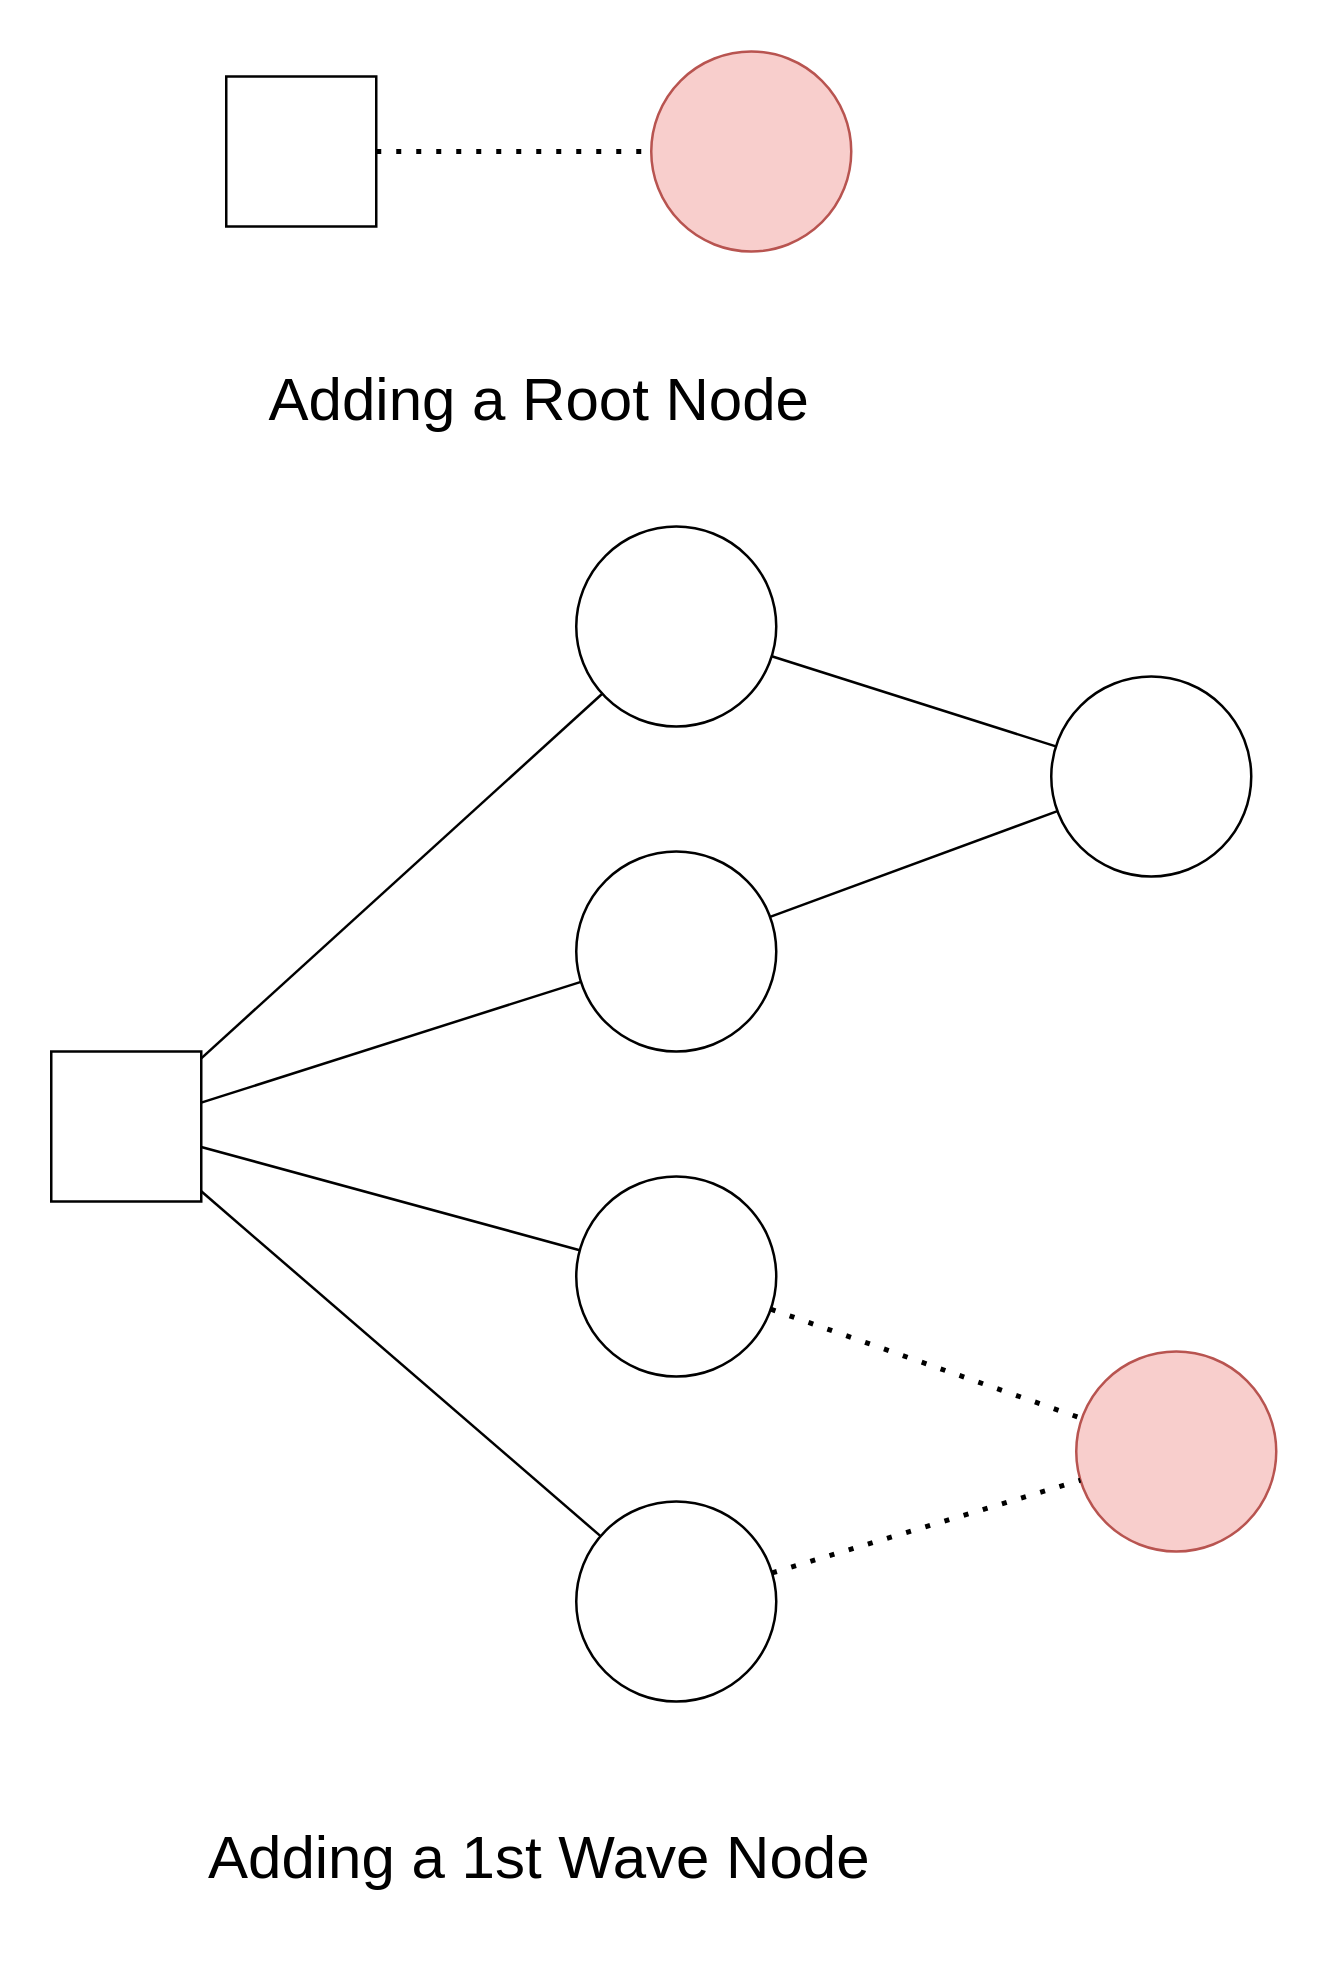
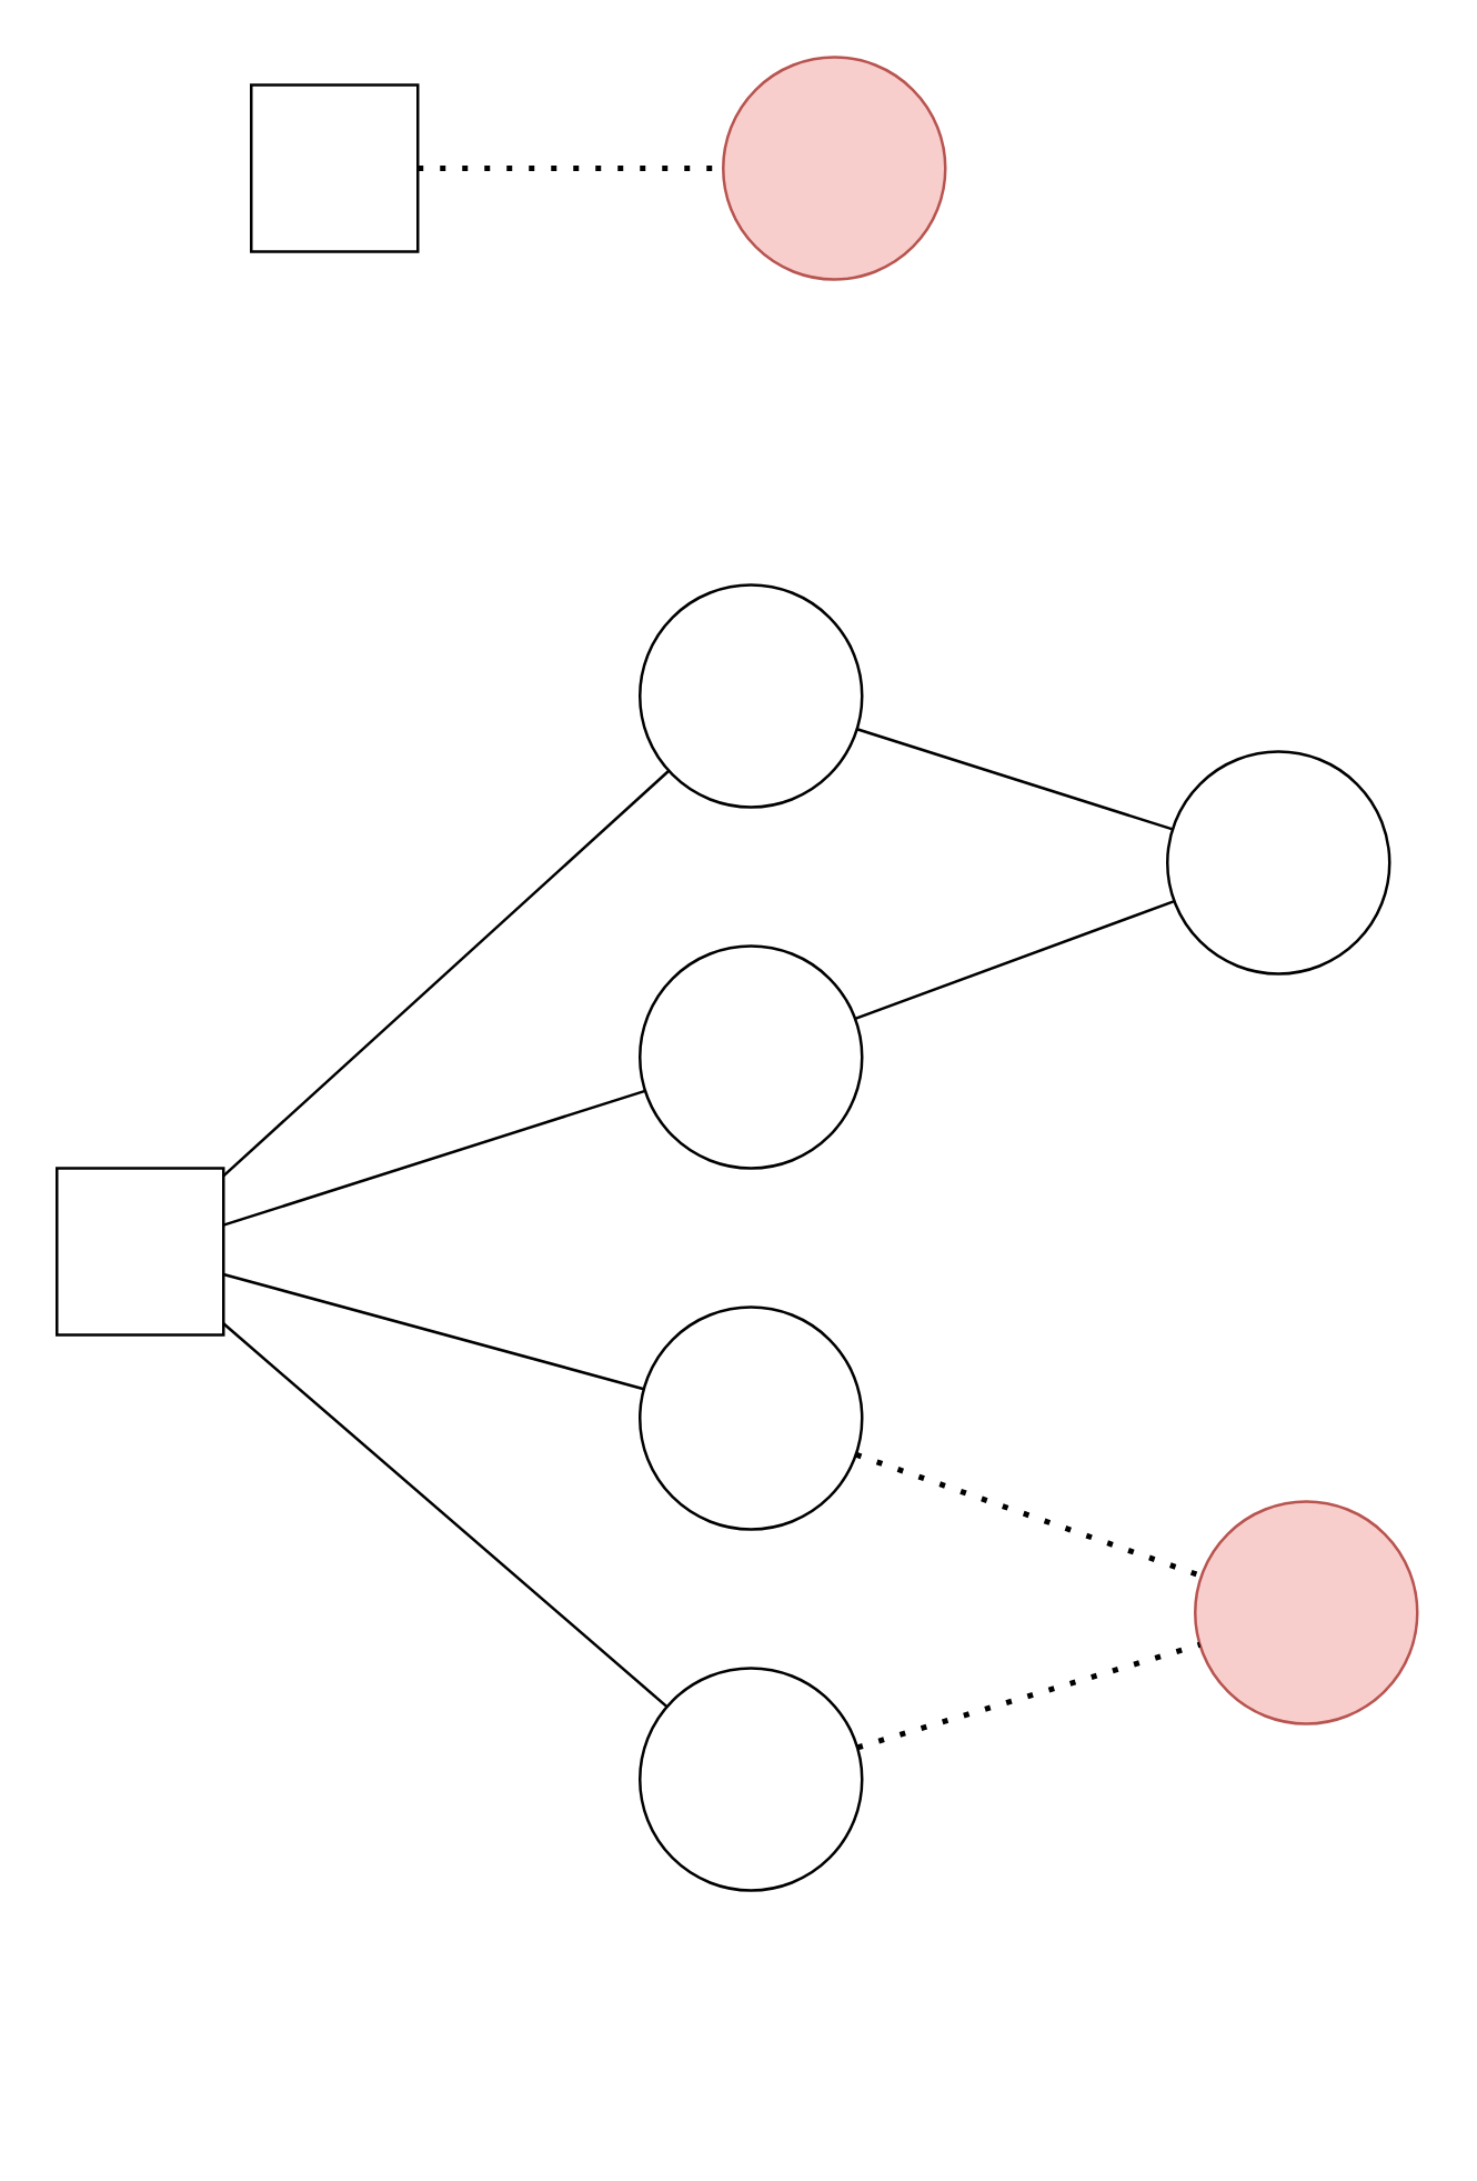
  <mxCell id="0" />
  <mxCell id="1" parent="0" />
  <mxCell id="2" value="" style="rounded=0;whiteSpace=wrap;html=1;" vertex="1" parent="1"><mxGeometry x="90" y="30" width="60" height="60" as="geometry" /></mxCell>
  <mxCell id="3" value="" style="ellipse;whiteSpace=wrap;html=1;aspect=fixed;fillColor=#f8cecc;strokeColor=#b85450;" vertex="1" parent="1"><mxGeometry x="260" y="20" width="80" height="80" as="geometry" /></mxCell>
  <mxCell id="4" value="" style="endArrow=none;dashed=1;html=1;dashPattern=1 3;strokeWidth=2;rounded=0;" edge="1" parent="1" source="2" target="3"><mxGeometry width="50" height="50" relative="1" as="geometry"><mxPoint x="400" y="240" as="sourcePoint" /><mxPoint x="450" y="190" as="targetPoint" /></mxGeometry></mxCell>
- <mxCell id="5" value="Adding a Root Node" style="text;html=1;align=center;verticalAlign=middle;resizable=0;points=[];autosize=1;strokeColor=none;fillColor=none;fontSize=24;" vertex="1" parent="1"><mxGeometry x="95" y="140" width="240" height="40" as="geometry" /></mxCell>
  <mxCell id="6" value="" style="rounded=0;whiteSpace=wrap;html=1;" vertex="1" parent="1"><mxGeometry x="20" y="420" width="60" height="60" as="geometry" /></mxCell>
  <mxCell id="7" value="" style="ellipse;whiteSpace=wrap;html=1;aspect=fixed;" vertex="1" parent="1"><mxGeometry x="230" y="210" width="80" height="80" as="geometry" /></mxCell>
  <mxCell id="8" value="" style="ellipse;whiteSpace=wrap;html=1;aspect=fixed;" vertex="1" parent="1"><mxGeometry x="230" y="340" width="80" height="80" as="geometry" /></mxCell>
  <mxCell id="9" value="" style="ellipse;whiteSpace=wrap;html=1;aspect=fixed;" vertex="1" parent="1"><mxGeometry x="230" y="470" width="80" height="80" as="geometry" /></mxCell>
  <mxCell id="10" value="" style="ellipse;whiteSpace=wrap;html=1;aspect=fixed;" vertex="1" parent="1"><mxGeometry x="230" y="600" width="80" height="80" as="geometry" /></mxCell>
  <mxCell id="11" value="" style="ellipse;whiteSpace=wrap;html=1;aspect=fixed;" vertex="1" parent="1"><mxGeometry x="420" y="270" width="80" height="80" as="geometry" /></mxCell>
  <mxCell id="12" value="" style="ellipse;whiteSpace=wrap;html=1;aspect=fixed;fillColor=#f8cecc;strokeColor=#b85450;" vertex="1" parent="1"><mxGeometry x="430" y="540" width="80" height="80" as="geometry" /></mxCell>
  <mxCell id="13" value="" style="endArrow=none;html=1;rounded=0;" edge="1" parent="1" source="6" target="7"><mxGeometry width="50" height="50" relative="1" as="geometry"><mxPoint x="190" y="460" as="sourcePoint" /><mxPoint x="240" y="410" as="targetPoint" /></mxGeometry></mxCell>
  <mxCell id="14" value="" style="endArrow=none;html=1;rounded=0;" edge="1" parent="1" source="6" target="8"><mxGeometry width="50" height="50" relative="1" as="geometry"><mxPoint x="90" y="433" as="sourcePoint" /><mxPoint x="250" y="287" as="targetPoint" /></mxGeometry></mxCell>
  <mxCell id="15" value="" style="endArrow=none;html=1;rounded=0;" edge="1" parent="1" source="6" target="9"><mxGeometry width="50" height="50" relative="1" as="geometry"><mxPoint x="90" y="450" as="sourcePoint" /><mxPoint x="242" y="402" as="targetPoint" /></mxGeometry></mxCell>
  <mxCell id="16" value="" style="endArrow=none;html=1;rounded=0;" edge="1" parent="1" source="6" target="10"><mxGeometry width="50" height="50" relative="1" as="geometry"><mxPoint x="90" y="474" as="sourcePoint" /><mxPoint x="270" y="557" as="targetPoint" /></mxGeometry></mxCell>
  <mxCell id="17" value="" style="endArrow=none;html=1;rounded=0;" edge="1" parent="1" source="7" target="11"><mxGeometry width="50" height="50" relative="1" as="geometry"><mxPoint x="90" y="486" as="sourcePoint" /><mxPoint x="250" y="624" as="targetPoint" /></mxGeometry></mxCell>
  <mxCell id="18" value="" style="endArrow=none;html=1;rounded=0;" edge="1" parent="1" source="8" target="11"><mxGeometry width="50" height="50" relative="1" as="geometry"><mxPoint x="318" y="272" as="sourcePoint" /><mxPoint x="432" y="308" as="targetPoint" /></mxGeometry></mxCell>
  <mxCell id="19" value="" style="endArrow=none;dashed=1;html=1;dashPattern=1 3;strokeWidth=2;rounded=0;" edge="1" parent="1" source="9" target="12"><mxGeometry width="50" height="50" relative="1" as="geometry"><mxPoint x="190" y="460" as="sourcePoint" /><mxPoint x="240" y="410" as="targetPoint" /></mxGeometry></mxCell>
  <mxCell id="20" value="" style="endArrow=none;dashed=1;html=1;dashPattern=1 3;strokeWidth=2;rounded=0;" edge="1" parent="1" source="10" target="12"><mxGeometry width="50" height="50" relative="1" as="geometry"><mxPoint x="318" y="533" as="sourcePoint" /><mxPoint x="442" y="577" as="targetPoint" /></mxGeometry></mxCell>
- <mxCell id="21" value="Adding a 1st Wave Node" style="text;html=1;align=center;verticalAlign=middle;resizable=0;points=[];autosize=1;strokeColor=none;fillColor=none;fontSize=24;" vertex="1" parent="1"><mxGeometry x="70" y="723" width="290" height="40" as="geometry" /></mxCell>
